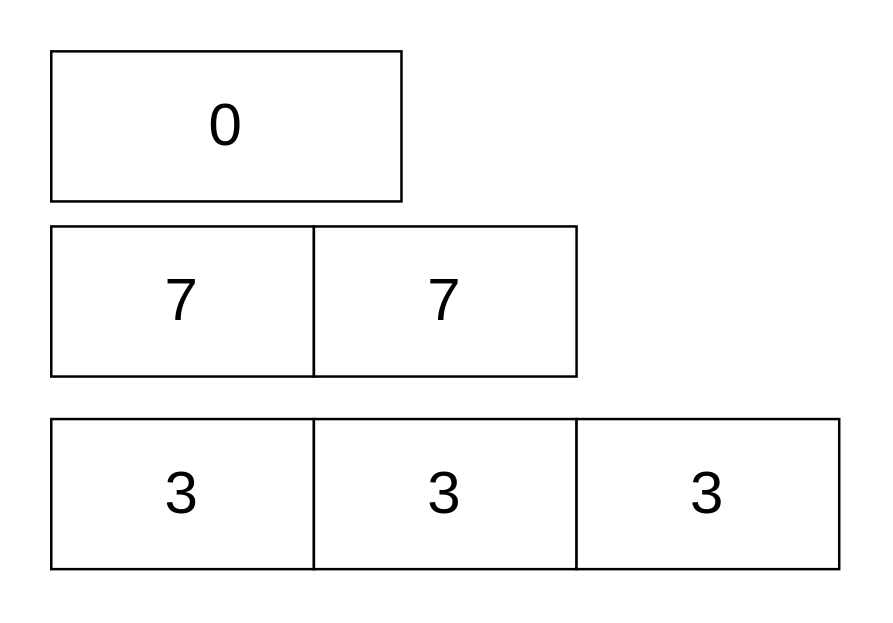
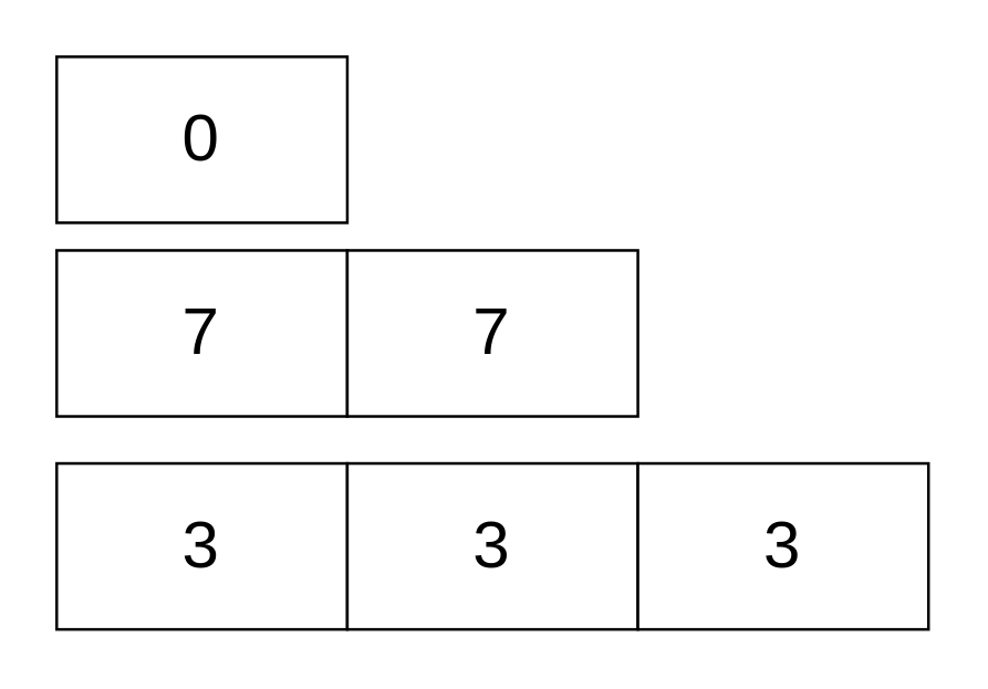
  <mxCell id="0" />
  <mxCell id="1" parent="0" />
  <mxCell id="2" value="" style="group" vertex="1" connectable="0" parent="1"><mxGeometry x="20" y="167" width="315" height="60" as="geometry" /></mxCell>
  <mxCell id="3" value="&lt;font style=&quot;font-size: 24px&quot;&gt;3&lt;/font&gt;" style="rounded=0;whiteSpace=wrap;html=1;" vertex="1" parent="2"><mxGeometry width="105" height="60" as="geometry" /></mxCell>
  <mxCell id="4" value="&lt;font style=&quot;font-size: 24px&quot;&gt;3&lt;/font&gt;" style="rounded=0;whiteSpace=wrap;html=1;" vertex="1" parent="2"><mxGeometry x="105" width="105" height="60" as="geometry" /></mxCell>
  <mxCell id="5" value="&lt;font style=&quot;font-size: 24px&quot;&gt;3&lt;/font&gt;" style="rounded=0;whiteSpace=wrap;html=1;" vertex="1" parent="2"><mxGeometry x="210" width="105" height="60" as="geometry" /></mxCell>
- <mxCell id="6" value="&lt;font style=&quot;font-size: 24px&quot;&gt;0&lt;/font&gt;" style="rounded=0;whiteSpace=wrap;html=1;" vertex="1" parent="1"><mxGeometry x="20" y="20" width="140" height="60" as="geometry" /></mxCell>
+ <mxCell id="6" value="&lt;font style=&quot;font-size: 24px&quot;&gt;0&lt;/font&gt;" style="rounded=0;whiteSpace=wrap;html=1;" vertex="1" parent="1"><mxGeometry x="20" y="20" width="105" height="60" as="geometry" /></mxCell>
  <mxCell id="7" value="" style="group" vertex="1" connectable="0" parent="1"><mxGeometry x="20" y="90" width="210" height="60" as="geometry" /></mxCell>
  <mxCell id="8" value="&lt;font style=&quot;font-size: 24px&quot;&gt;7&lt;/font&gt;" style="rounded=0;whiteSpace=wrap;html=1;" vertex="1" parent="7"><mxGeometry width="105" height="60" as="geometry" /></mxCell>
  <mxCell id="9" value="&lt;font style=&quot;font-size: 24px&quot;&gt;7&lt;/font&gt;" style="rounded=0;whiteSpace=wrap;html=1;" vertex="1" parent="7"><mxGeometry x="105" width="105" height="60" as="geometry" /></mxCell>
